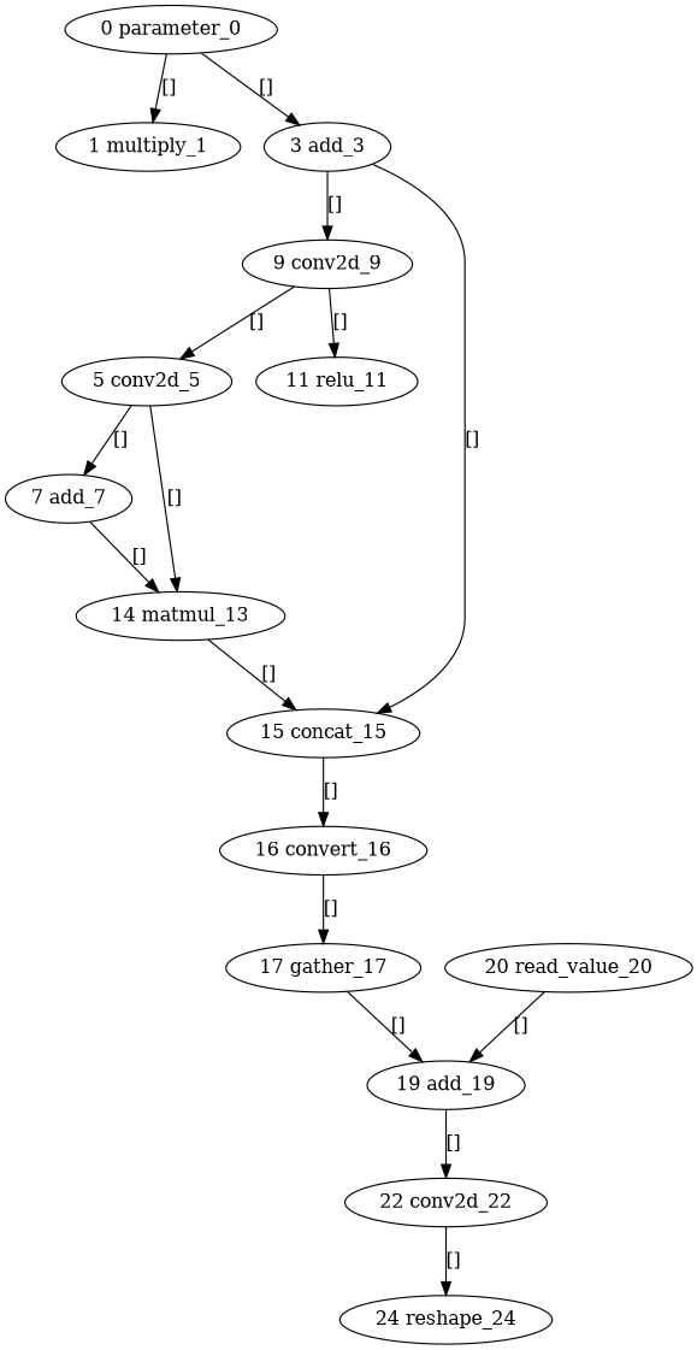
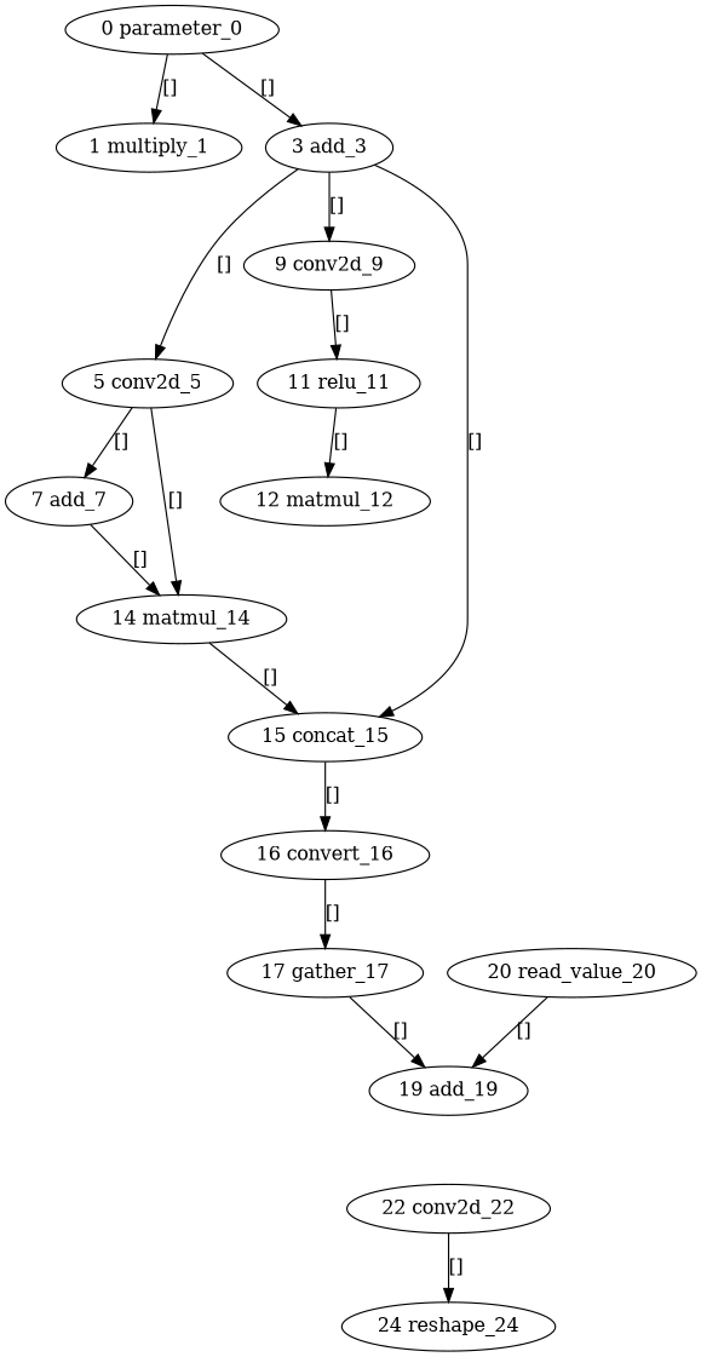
  strict digraph {
    node [type=add]
    edge [style=solid]
    "0 parameter_0" [type=parameter]
    "1 multiply_1" [type=multiply]
    "3 add_3"
    "5 conv2d_5" [type=conv2d]
    "9 conv2d_9" [type=conv2d]
    "15 concat_15" [type=concat]
    "7 add_7"
-   "14 matmul_14" [type=matmul label="14 matmul_13"]
+   "14 matmul_14" [type=matmul]
    "11 relu_11" [type=relu]
    "16 convert_16" [type=convert]
+   "12 matmul_12" [type=matmul]
    "17 gather_17" [type=gather]
    "19 add_19"
    "22 conv2d_22" [type=conv2d]
    "24 reshape_24" [type=reshape]
    "20 read_value_20" [type=read_value]
    "0 parameter_0" -> "1 multiply_1" [label="[]"]
    "0 parameter_0" -> "3 add_3" [label="[]"]
-   "9 conv2d_9" -> "5 conv2d_5" [label="[]"]
+   "3 add_3" -> "5 conv2d_5" [label="[]"]
    "3 add_3" -> "9 conv2d_9" [label="[]"]
    "3 add_3" -> "15 concat_15" [label="[]"]
    "5 conv2d_5" -> "7 add_7" [label="[]"]
    "5 conv2d_5" -> "14 matmul_14" [label="[]"]
    "9 conv2d_9" -> "11 relu_11" [label="[]"]
    "15 concat_15" -> "16 convert_16" [label="[]"]
    "7 add_7" -> "14 matmul_14" [label="[]"]
    "14 matmul_14" -> "15 concat_15" [label="[]"]
+   "11 relu_11" -> "12 matmul_12" [label="[]"]
    "16 convert_16" -> "17 gather_17" [label="[]"]
    "17 gather_17" -> "19 add_19" [label="[]"]
-   "19 add_19" -> "22 conv2d_22" [label="[]"]
    "22 conv2d_22" -> "24 reshape_24" [label="[]"]
    "20 read_value_20" -> "19 add_19" [label="[]"]
  }
